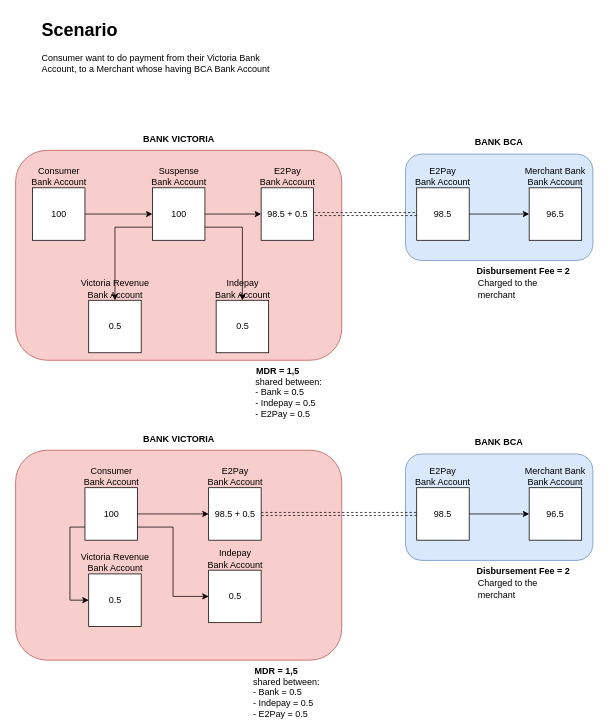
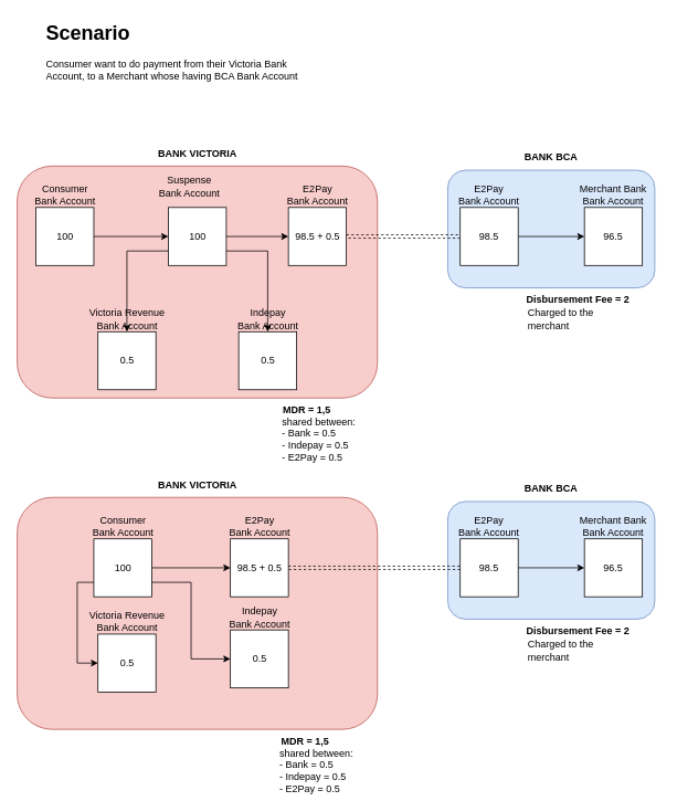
  <mxCell id="0" />
  <mxCell id="1" parent="0" />
  <mxCell id="2" value="" style="rounded=1;whiteSpace=wrap;html=1;fillColor=#dae8fc;strokeColor=#6c8ebf;" vertex="1" parent="1"><mxGeometry x="540" y="205" width="250" height="142" as="geometry" /></mxCell>
  <mxCell id="3" value="" style="rounded=1;whiteSpace=wrap;html=1;fillColor=#f8cecc;strokeColor=#b85450;" vertex="1" parent="1"><mxGeometry x="20" y="200" width="435" height="280" as="geometry" /></mxCell>
  <mxCell id="4" style="edgeStyle=orthogonalEdgeStyle;rounded=0;orthogonalLoop=1;jettySize=auto;html=1;exitX=1;exitY=0.5;exitDx=0;exitDy=0;" edge="1" parent="1" source="5" target="9"><mxGeometry relative="1" as="geometry" /></mxCell>
  <mxCell id="5" value="100" style="rounded=0;whiteSpace=wrap;html=1;" vertex="1" parent="1"><mxGeometry x="42.5" y="250" width="70" height="70" as="geometry" /></mxCell>
  <mxCell id="6" style="edgeStyle=orthogonalEdgeStyle;rounded=0;orthogonalLoop=1;jettySize=auto;html=1;exitX=1;exitY=0.5;exitDx=0;exitDy=0;" edge="1" parent="1" source="9" target="17"><mxGeometry relative="1" as="geometry" /></mxCell>
  <mxCell id="7" style="edgeStyle=orthogonalEdgeStyle;rounded=0;orthogonalLoop=1;jettySize=auto;html=1;exitX=0;exitY=0.75;exitDx=0;exitDy=0;" edge="1" parent="1" source="9" target="12"><mxGeometry relative="1" as="geometry" /></mxCell>
  <mxCell id="8" style="edgeStyle=orthogonalEdgeStyle;rounded=0;orthogonalLoop=1;jettySize=auto;html=1;exitX=1;exitY=0.75;exitDx=0;exitDy=0;" edge="1" parent="1" source="9" target="14"><mxGeometry relative="1" as="geometry" /></mxCell>
  <mxCell id="9" value="100" style="rounded=0;whiteSpace=wrap;html=1;" vertex="1" parent="1"><mxGeometry x="202.5" y="250" width="70" height="70" as="geometry" /></mxCell>
  <mxCell id="10" value="Consumer&lt;br&gt;Bank Account" style="text;html=1;strokeColor=none;fillColor=none;align=center;verticalAlign=middle;whiteSpace=wrap;rounded=0;" vertex="1" parent="1"><mxGeometry x="37.5" y="220" width="80" height="30" as="geometry" /></mxCell>
- <mxCell id="11" value="Suspense&lt;br&gt;Bank Account" style="text;html=1;strokeColor=none;fillColor=none;align=center;verticalAlign=middle;whiteSpace=wrap;rounded=0;" vertex="1" parent="1"><mxGeometry x="197.5" y="220" width="80" height="30" as="geometry" /></mxCell>
+ <mxCell id="11" value="Suspense&lt;br&gt;Bank Account" style="text;html=1;strokeColor=none;fillColor=none;align=center;verticalAlign=middle;whiteSpace=wrap;rounded=0;" vertex="1" parent="1"><mxGeometry x="187.5" y="210" width="80" height="30" as="geometry" /></mxCell>
  <mxCell id="12" value="0.5" style="rounded=0;whiteSpace=wrap;html=1;" vertex="1" parent="1"><mxGeometry x="117.5" y="400" width="70" height="70" as="geometry" /></mxCell>
  <mxCell id="13" value="Victoria Revenue&lt;br&gt;Bank Account" style="text;html=1;strokeColor=none;fillColor=none;align=center;verticalAlign=middle;whiteSpace=wrap;rounded=0;" vertex="1" parent="1"><mxGeometry x="102.5" y="370" width="100" height="30" as="geometry" /></mxCell>
  <mxCell id="14" value="0.5" style="rounded=0;whiteSpace=wrap;html=1;" vertex="1" parent="1"><mxGeometry x="287.5" y="400" width="70" height="70" as="geometry" /></mxCell>
  <mxCell id="15" value="Indepay&lt;br&gt;Bank Account" style="text;html=1;strokeColor=none;fillColor=none;align=center;verticalAlign=middle;whiteSpace=wrap;rounded=0;" vertex="1" parent="1"><mxGeometry x="282.5" y="370" width="80" height="30" as="geometry" /></mxCell>
  <mxCell id="16" style="edgeStyle=orthogonalEdgeStyle;rounded=0;orthogonalLoop=1;jettySize=auto;html=1;exitX=1;exitY=0.5;exitDx=0;exitDy=0;shape=link;dashed=1;" edge="1" parent="1" source="17" target="20"><mxGeometry relative="1" as="geometry" /></mxCell>
  <mxCell id="17" value="98.5 + 0.5" style="rounded=0;whiteSpace=wrap;html=1;" vertex="1" parent="1"><mxGeometry x="347.5" y="250" width="70" height="70" as="geometry" /></mxCell>
  <mxCell id="18" value="E2Pay&lt;br&gt;Bank Account" style="text;html=1;strokeColor=none;fillColor=none;align=center;verticalAlign=middle;whiteSpace=wrap;rounded=0;" vertex="1" parent="1"><mxGeometry x="342.5" y="220" width="80" height="30" as="geometry" /></mxCell>
  <mxCell id="19" style="edgeStyle=orthogonalEdgeStyle;rounded=0;orthogonalLoop=1;jettySize=auto;html=1;exitX=1;exitY=0.5;exitDx=0;exitDy=0;" edge="1" parent="1" source="20" target="23"><mxGeometry relative="1" as="geometry" /></mxCell>
  <mxCell id="20" value="98.5" style="rounded=0;whiteSpace=wrap;html=1;" vertex="1" parent="1"><mxGeometry x="555" y="250" width="70" height="70" as="geometry" /></mxCell>
  <mxCell id="21" value="E2Pay&lt;br&gt;Bank Account" style="text;html=1;strokeColor=none;fillColor=none;align=center;verticalAlign=middle;whiteSpace=wrap;rounded=0;" vertex="1" parent="1"><mxGeometry x="550" y="220" width="80" height="30" as="geometry" /></mxCell>
  <mxCell id="22" value="&lt;h1&gt;Scenario&lt;/h1&gt;&lt;p&gt;Consumer want to do payment from their Victoria Bank Account, to a Merchant whose having BCA Bank Account&lt;/p&gt;" style="text;html=1;strokeColor=none;fillColor=none;spacing=5;spacingTop=-20;whiteSpace=wrap;overflow=hidden;rounded=0;" vertex="1" parent="1"><mxGeometry x="50" y="20" width="340" height="120" as="geometry" /></mxCell>
  <mxCell id="23" value="96.5" style="rounded=0;whiteSpace=wrap;html=1;" vertex="1" parent="1"><mxGeometry x="705" y="250" width="70" height="70" as="geometry" /></mxCell>
  <mxCell id="24" value="Merchant Bank&lt;br&gt;Bank Account" style="text;html=1;strokeColor=none;fillColor=none;align=center;verticalAlign=middle;whiteSpace=wrap;rounded=0;" vertex="1" parent="1"><mxGeometry x="685" y="220" width="110" height="30" as="geometry" /></mxCell>
  <mxCell id="25" value="MDR = 1,5" style="text;html=1;strokeColor=none;fillColor=none;align=center;verticalAlign=middle;whiteSpace=wrap;rounded=0;fontStyle=1" vertex="1" parent="1"><mxGeometry x="315" y="480" width="110" height="30" as="geometry" /></mxCell>
  <mxCell id="26" value="Disbursement Fee = 2" style="text;html=1;strokeColor=none;fillColor=none;align=center;verticalAlign=middle;whiteSpace=wrap;rounded=0;fontStyle=1" vertex="1" parent="1"><mxGeometry x="620" y="347" width="155" height="30" as="geometry" /></mxCell>
  <mxCell id="27" value="shared between:&lt;br&gt;- Bank = 0.5&lt;br&gt;- Indepay = 0.5&lt;br&gt;- E2Pay = 0.5" style="text;html=1;strokeColor=none;fillColor=none;align=left;verticalAlign=middle;whiteSpace=wrap;rounded=0;" vertex="1" parent="1"><mxGeometry x="337.5" y="515" width="120" height="30" as="geometry" /></mxCell>
  <mxCell id="28" value="Charged to the merchant" style="text;html=1;strokeColor=none;fillColor=none;align=left;verticalAlign=middle;whiteSpace=wrap;rounded=0;" vertex="1" parent="1"><mxGeometry x="634.5" y="370" width="120" height="30" as="geometry" /></mxCell>
  <mxCell id="29" value="BANK VICTORIA" style="text;html=1;strokeColor=none;fillColor=none;align=center;verticalAlign=middle;whiteSpace=wrap;rounded=0;fontStyle=1" vertex="1" parent="1"><mxGeometry x="182.5" y="170" width="110" height="30" as="geometry" /></mxCell>
  <mxCell id="30" value="BANK BCA" style="text;html=1;strokeColor=none;fillColor=none;align=center;verticalAlign=middle;whiteSpace=wrap;rounded=0;fontStyle=1" vertex="1" parent="1"><mxGeometry x="610" y="175" width="110" height="30" as="geometry" /></mxCell>
  <mxCell id="31" value="" style="rounded=1;whiteSpace=wrap;html=1;fillColor=#dae8fc;strokeColor=#6c8ebf;" vertex="1" parent="1"><mxGeometry x="540" y="605" width="250" height="142" as="geometry" /></mxCell>
  <mxCell id="32" value="" style="rounded=1;whiteSpace=wrap;html=1;fillColor=#f8cecc;strokeColor=#b85450;" vertex="1" parent="1"><mxGeometry x="20" y="600" width="435" height="280" as="geometry" /></mxCell>
  <mxCell id="33" style="edgeStyle=orthogonalEdgeStyle;rounded=0;orthogonalLoop=1;jettySize=auto;html=1;exitX=1;exitY=0.75;exitDx=0;exitDy=0;entryX=0;entryY=0.5;entryDx=0;entryDy=0;" edge="1" parent="1" source="36" target="40"><mxGeometry relative="1" as="geometry" /></mxCell>
  <mxCell id="34" style="edgeStyle=orthogonalEdgeStyle;rounded=0;orthogonalLoop=1;jettySize=auto;html=1;exitX=0;exitY=0.75;exitDx=0;exitDy=0;entryX=0;entryY=0.5;entryDx=0;entryDy=0;" edge="1" parent="1" source="36" target="38"><mxGeometry relative="1" as="geometry" /></mxCell>
  <mxCell id="35" style="edgeStyle=orthogonalEdgeStyle;rounded=0;orthogonalLoop=1;jettySize=auto;html=1;exitX=1;exitY=0.5;exitDx=0;exitDy=0;" edge="1" parent="1" source="36" target="43"><mxGeometry relative="1" as="geometry" /></mxCell>
  <mxCell id="36" value="100" style="rounded=0;whiteSpace=wrap;html=1;" vertex="1" parent="1"><mxGeometry x="112.5" y="650" width="70" height="70" as="geometry" /></mxCell>
  <mxCell id="37" value="Consumer&lt;br&gt;Bank Account" style="text;html=1;strokeColor=none;fillColor=none;align=center;verticalAlign=middle;whiteSpace=wrap;rounded=0;" vertex="1" parent="1"><mxGeometry x="107.5" y="620" width="80" height="30" as="geometry" /></mxCell>
  <mxCell id="38" value="0.5" style="rounded=0;whiteSpace=wrap;html=1;" vertex="1" parent="1"><mxGeometry x="117.5" y="765" width="70" height="70" as="geometry" /></mxCell>
  <mxCell id="39" value="Victoria Revenue&lt;br&gt;Bank Account" style="text;html=1;strokeColor=none;fillColor=none;align=center;verticalAlign=middle;whiteSpace=wrap;rounded=0;" vertex="1" parent="1"><mxGeometry x="102.5" y="735" width="100" height="30" as="geometry" /></mxCell>
  <mxCell id="40" value="0.5" style="rounded=0;whiteSpace=wrap;html=1;" vertex="1" parent="1"><mxGeometry x="277.5" y="760" width="70" height="70" as="geometry" /></mxCell>
  <mxCell id="41" value="Indepay&lt;br&gt;Bank Account" style="text;html=1;strokeColor=none;fillColor=none;align=center;verticalAlign=middle;whiteSpace=wrap;rounded=0;" vertex="1" parent="1"><mxGeometry x="272.5" y="730" width="80" height="30" as="geometry" /></mxCell>
  <mxCell id="42" style="edgeStyle=orthogonalEdgeStyle;rounded=0;orthogonalLoop=1;jettySize=auto;html=1;exitX=1;exitY=0.5;exitDx=0;exitDy=0;shape=link;dashed=1;" edge="1" parent="1" source="43" target="46"><mxGeometry relative="1" as="geometry" /></mxCell>
  <mxCell id="43" value="98.5 + 0.5" style="rounded=0;whiteSpace=wrap;html=1;" vertex="1" parent="1"><mxGeometry x="277.5" y="650" width="70" height="70" as="geometry" /></mxCell>
  <mxCell id="44" value="E2Pay&lt;br&gt;Bank Account" style="text;html=1;strokeColor=none;fillColor=none;align=center;verticalAlign=middle;whiteSpace=wrap;rounded=0;" vertex="1" parent="1"><mxGeometry x="272.5" y="620" width="80" height="30" as="geometry" /></mxCell>
  <mxCell id="45" style="edgeStyle=orthogonalEdgeStyle;rounded=0;orthogonalLoop=1;jettySize=auto;html=1;exitX=1;exitY=0.5;exitDx=0;exitDy=0;" edge="1" parent="1" source="46" target="48"><mxGeometry relative="1" as="geometry" /></mxCell>
  <mxCell id="46" value="98.5" style="rounded=0;whiteSpace=wrap;html=1;" vertex="1" parent="1"><mxGeometry x="555" y="650" width="70" height="70" as="geometry" /></mxCell>
  <mxCell id="47" value="E2Pay&lt;br&gt;Bank Account" style="text;html=1;strokeColor=none;fillColor=none;align=center;verticalAlign=middle;whiteSpace=wrap;rounded=0;" vertex="1" parent="1"><mxGeometry x="550" y="620" width="80" height="30" as="geometry" /></mxCell>
  <mxCell id="48" value="96.5" style="rounded=0;whiteSpace=wrap;html=1;" vertex="1" parent="1"><mxGeometry x="705" y="650" width="70" height="70" as="geometry" /></mxCell>
  <mxCell id="49" value="Merchant Bank&lt;br&gt;Bank Account" style="text;html=1;strokeColor=none;fillColor=none;align=center;verticalAlign=middle;whiteSpace=wrap;rounded=0;" vertex="1" parent="1"><mxGeometry x="685" y="620" width="110" height="30" as="geometry" /></mxCell>
  <mxCell id="50" value="MDR = 1,5" style="text;html=1;strokeColor=none;fillColor=none;align=center;verticalAlign=middle;whiteSpace=wrap;rounded=0;fontStyle=1" vertex="1" parent="1"><mxGeometry x="312.5" y="880" width="110" height="30" as="geometry" /></mxCell>
  <mxCell id="51" value="Disbursement Fee = 2" style="text;html=1;strokeColor=none;fillColor=none;align=center;verticalAlign=middle;whiteSpace=wrap;rounded=0;fontStyle=1" vertex="1" parent="1"><mxGeometry x="620" y="747" width="155" height="30" as="geometry" /></mxCell>
  <mxCell id="52" value="shared between:&lt;br&gt;- Bank = 0.5&lt;br&gt;- Indepay = 0.5&lt;br&gt;- E2Pay = 0.5" style="text;html=1;strokeColor=none;fillColor=none;align=left;verticalAlign=middle;whiteSpace=wrap;rounded=0;" vertex="1" parent="1"><mxGeometry x="335" y="915" width="120" height="30" as="geometry" /></mxCell>
  <mxCell id="53" value="Charged to the merchant" style="text;html=1;strokeColor=none;fillColor=none;align=left;verticalAlign=middle;whiteSpace=wrap;rounded=0;" vertex="1" parent="1"><mxGeometry x="634.5" y="770" width="120" height="30" as="geometry" /></mxCell>
  <mxCell id="54" value="BANK VICTORIA" style="text;html=1;strokeColor=none;fillColor=none;align=center;verticalAlign=middle;whiteSpace=wrap;rounded=0;fontStyle=1" vertex="1" parent="1"><mxGeometry x="182.5" y="570" width="110" height="30" as="geometry" /></mxCell>
  <mxCell id="55" value="BANK BCA" style="text;html=1;strokeColor=none;fillColor=none;align=center;verticalAlign=middle;whiteSpace=wrap;rounded=0;fontStyle=1" vertex="1" parent="1"><mxGeometry x="610" y="575" width="110" height="30" as="geometry" /></mxCell>
